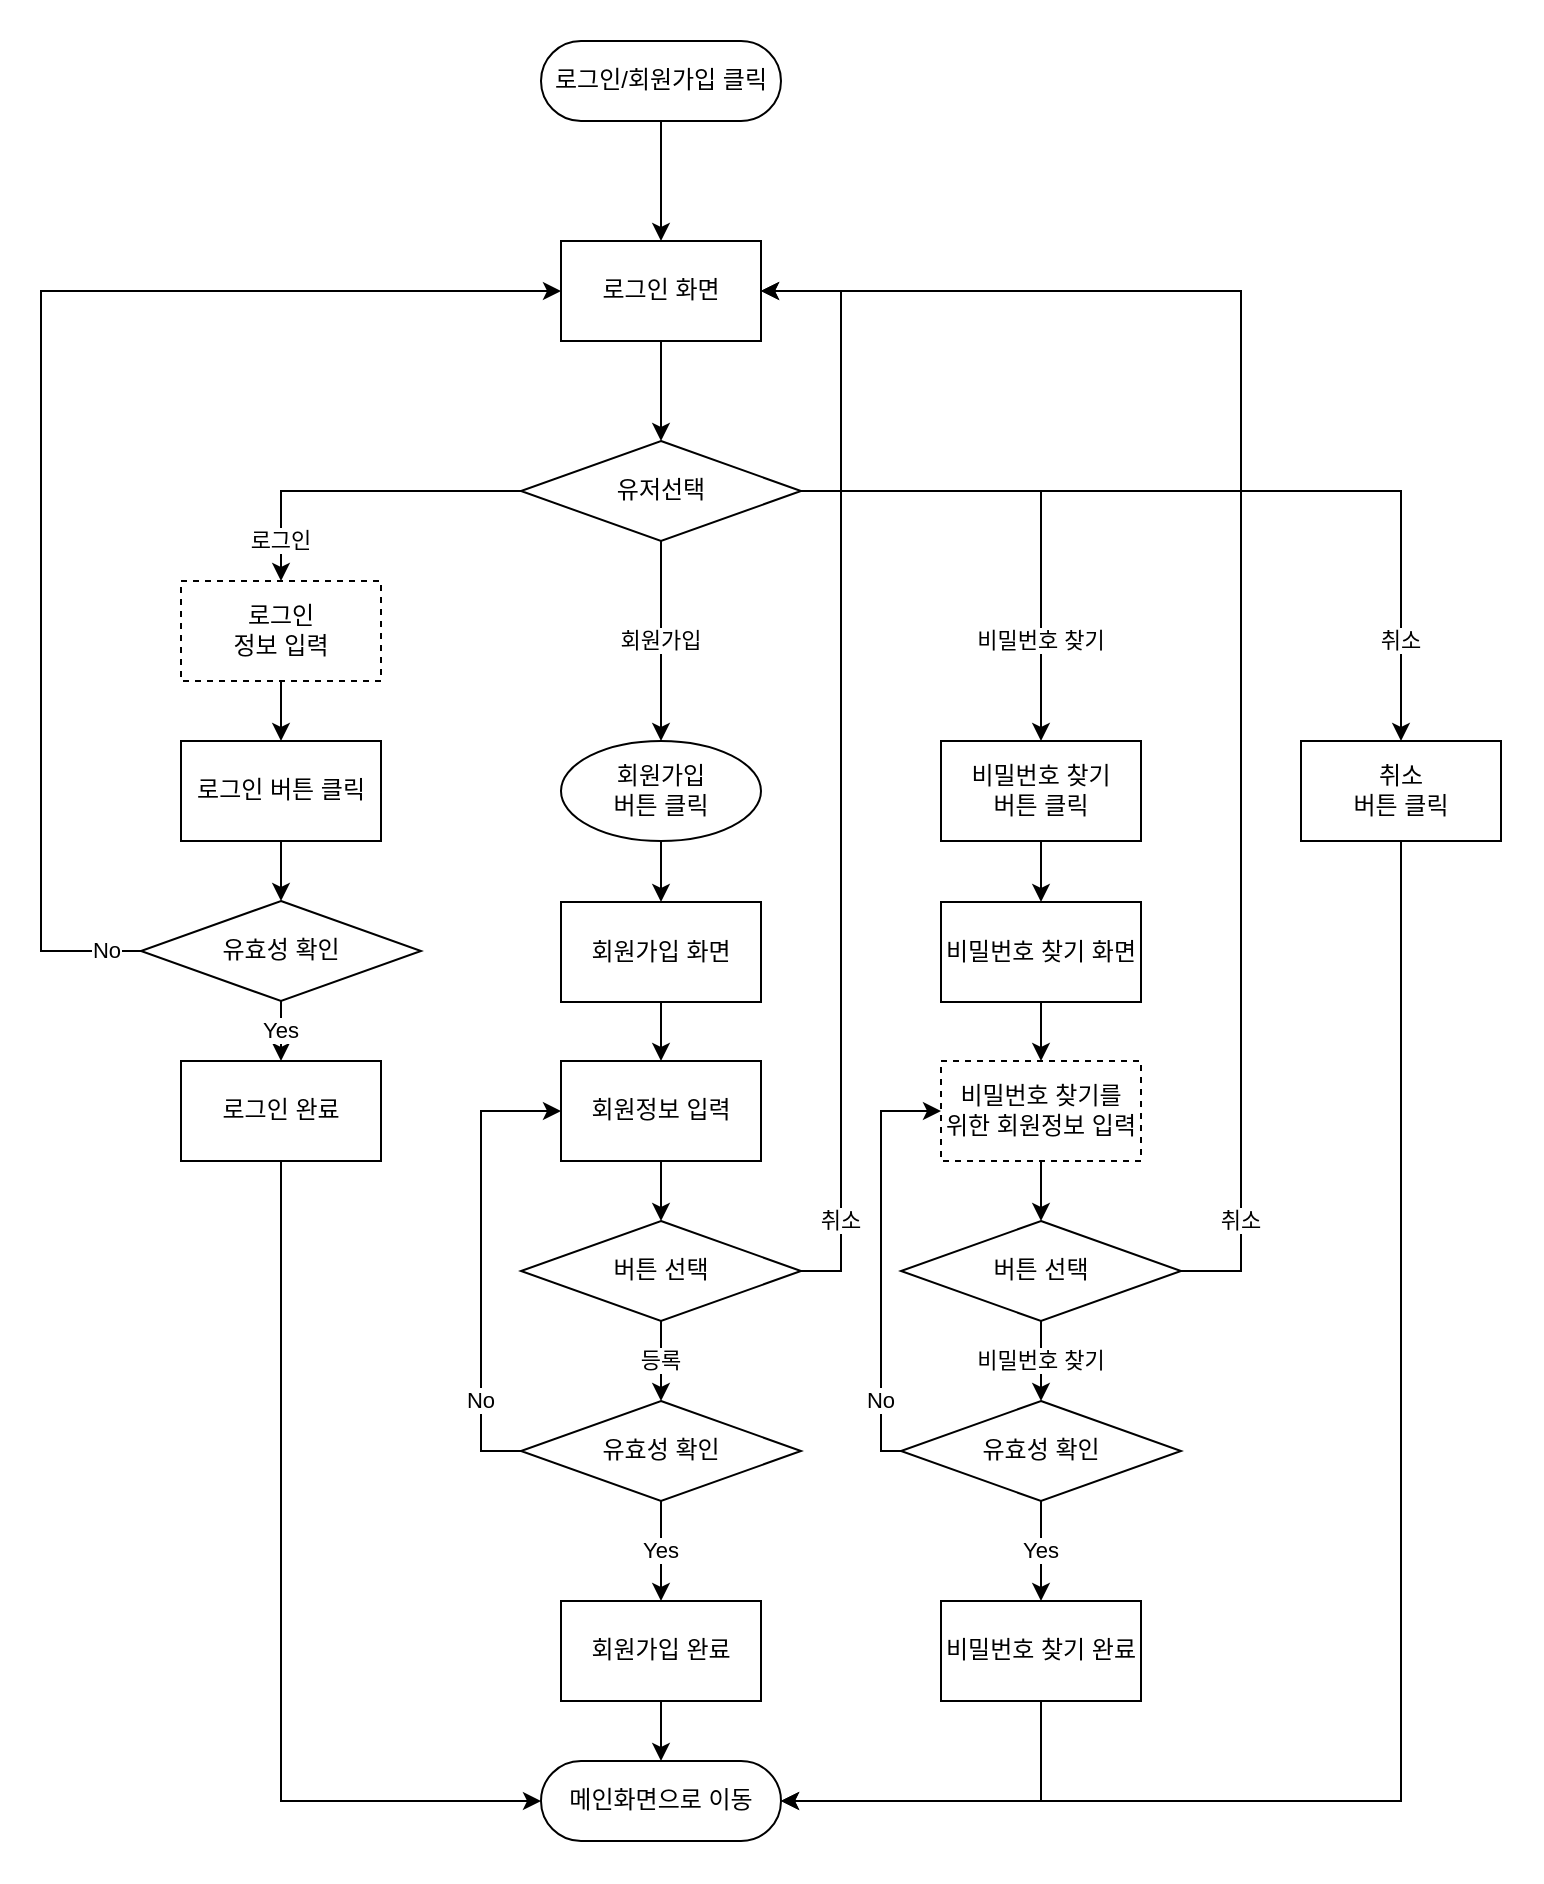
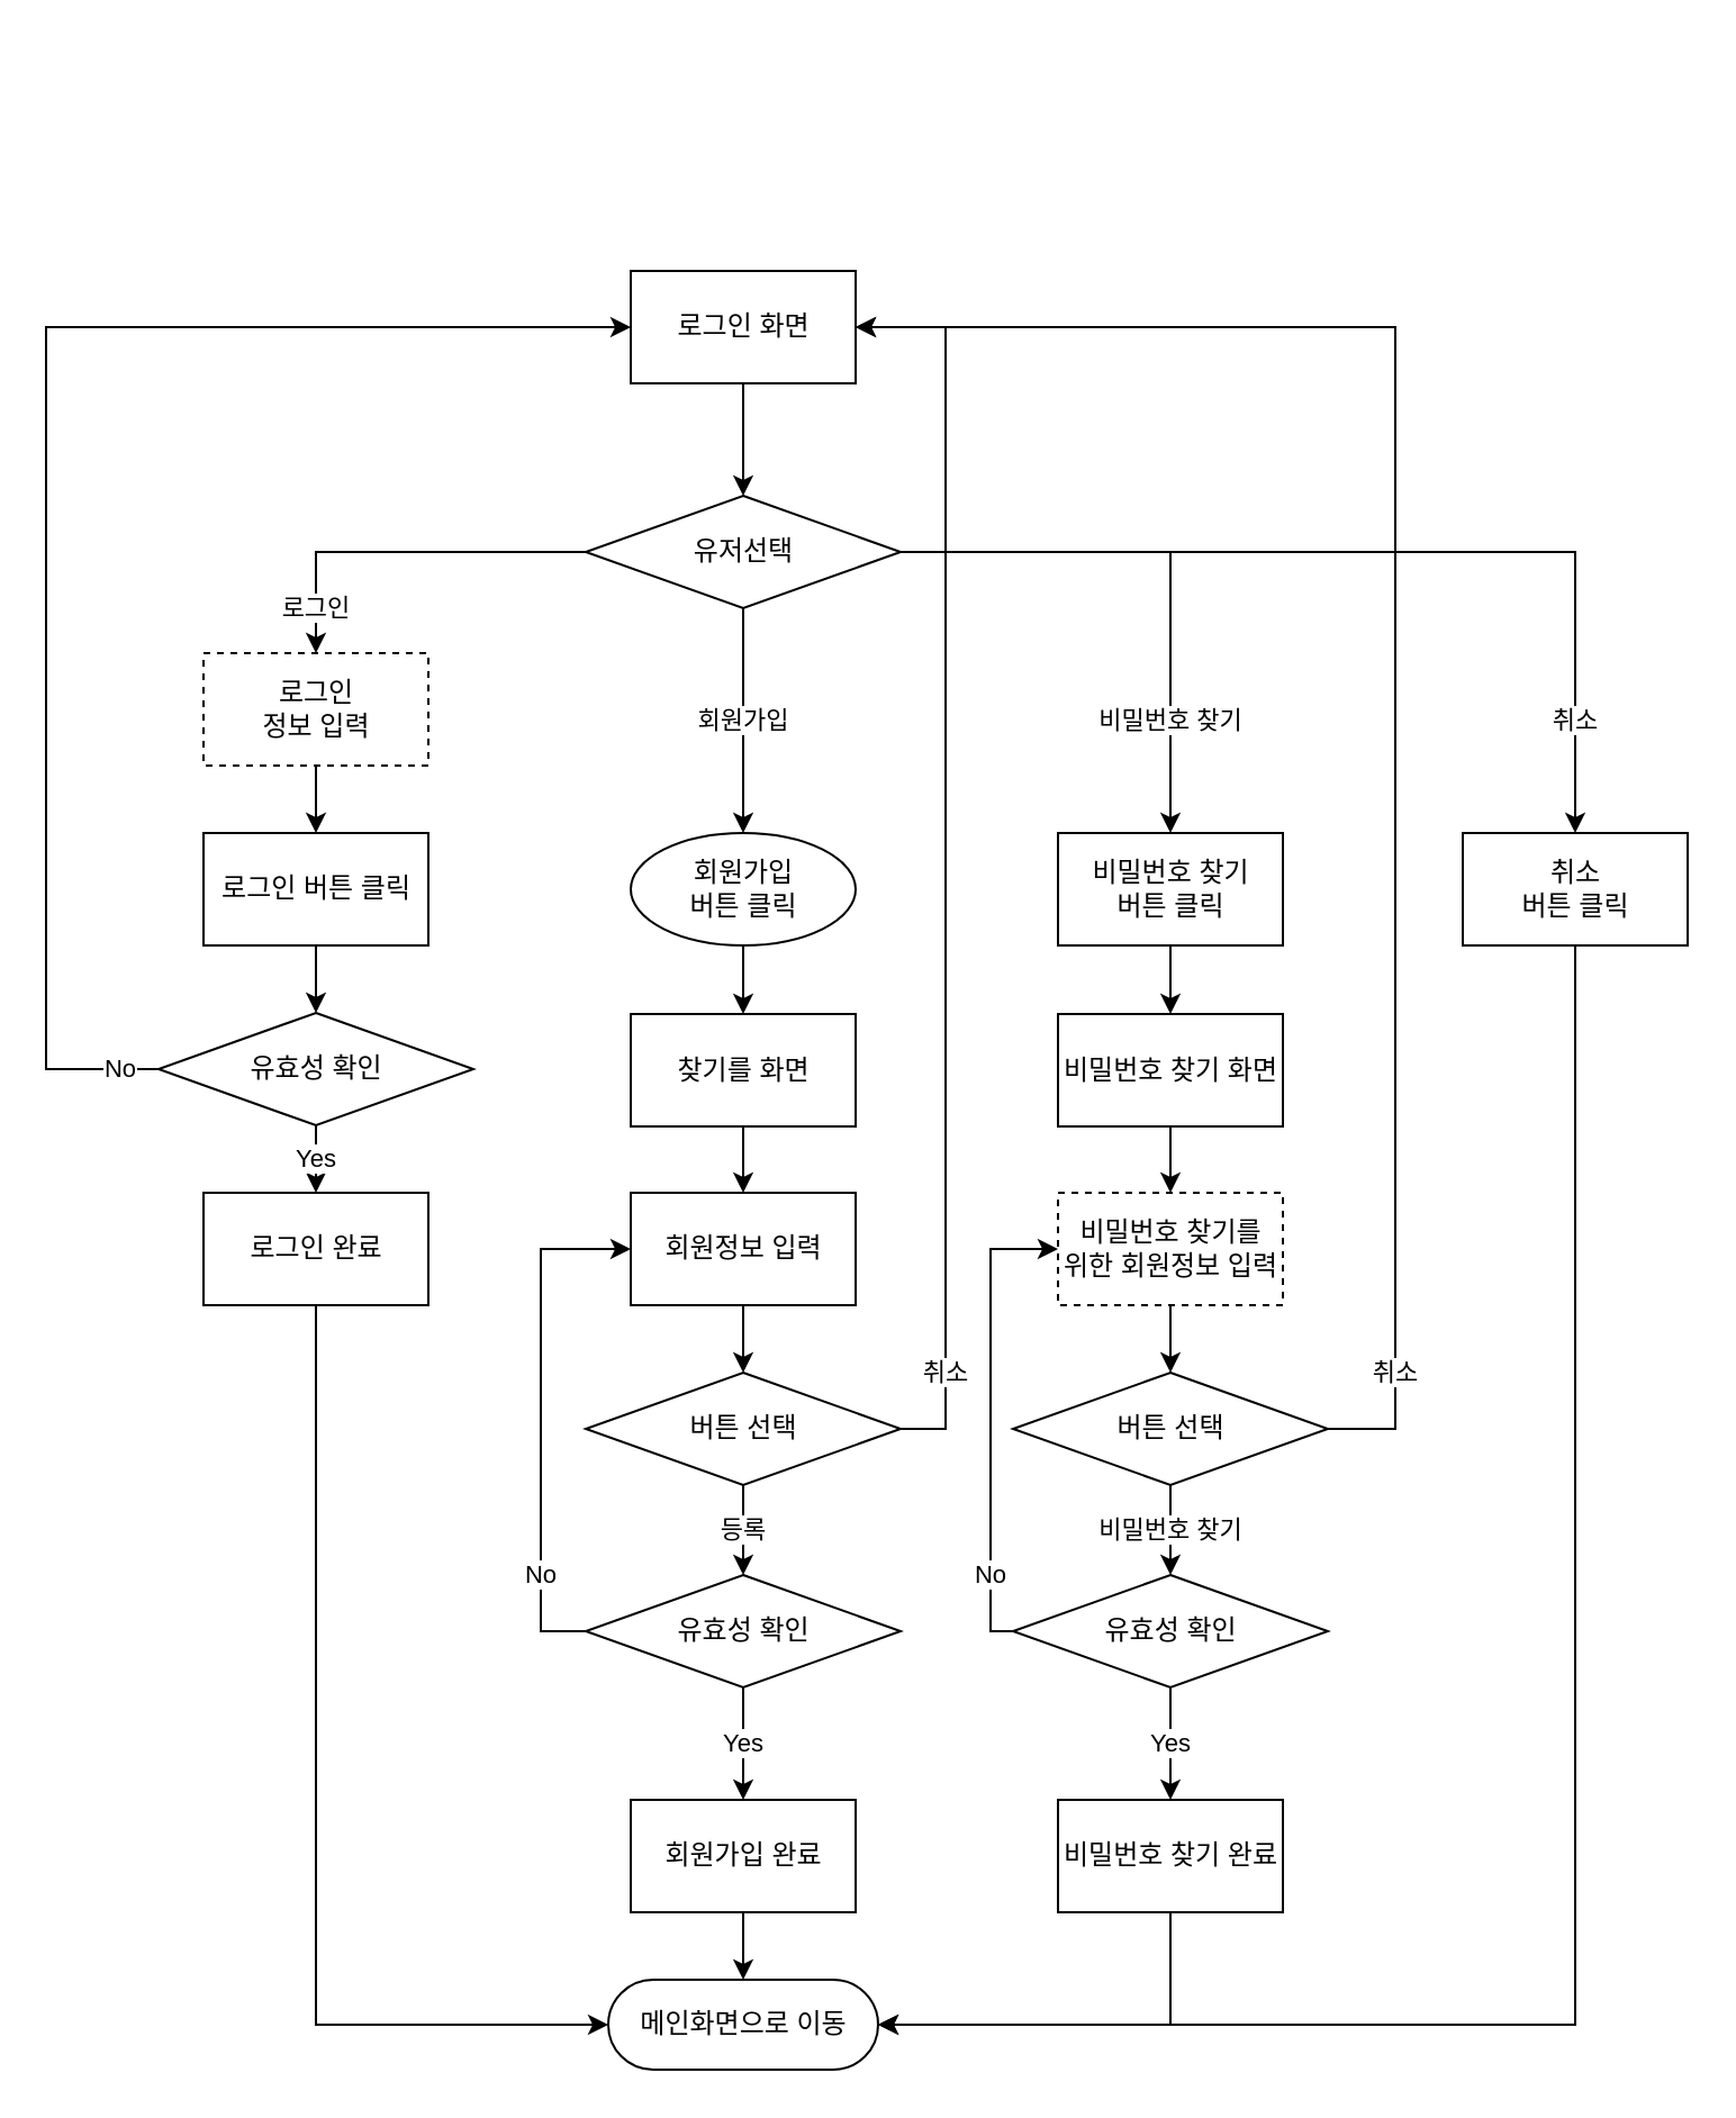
  <mxCell id="0" />
  <mxCell id="1" parent="0" />
- <mxCell id="2" style="edgeStyle=orthogonalEdgeStyle;orthogonalLoop=1;jettySize=auto;html=1;entryX=0.5;entryY=0;entryDx=0;entryDy=0;" edge="1" parent="1" source="3" target="5"><mxGeometry relative="1" as="geometry"><mxPoint x="330" y="120" as="targetPoint" /></mxGeometry></mxCell>
- <mxCell id="3" value="로그인/회원가입 클릭" style="html=1;dashed=0;whitespace=wrap;shape=mxgraph.dfd.start;" vertex="1" parent="1"><mxGeometry x="270" y="20" width="120" height="40" as="geometry" /></mxCell>
  <mxCell id="4" style="edgeStyle=orthogonalEdgeStyle;orthogonalLoop=1;jettySize=auto;html=1;entryX=0.5;entryY=0;entryDx=0;entryDy=0;" edge="1" parent="1" source="5" target="10"><mxGeometry relative="1" as="geometry"><mxPoint x="330" y="280" as="targetPoint" /></mxGeometry></mxCell>
  <mxCell id="5" value="로그인 화면" style="html=1;dashed=0;whitespace=wrap;" vertex="1" parent="1"><mxGeometry x="280" y="120" width="100" height="50" as="geometry" /></mxCell>
  <mxCell id="6" value="로그인" style="edgeStyle=orthogonalEdgeStyle;rounded=0;orthogonalLoop=1;jettySize=auto;html=1;entryX=0.5;entryY=0;entryDx=0;entryDy=0;" edge="1" parent="1" source="10" target="12"><mxGeometry x="0.758" relative="1" as="geometry"><mxPoint as="offset" /></mxGeometry></mxCell>
  <mxCell id="7" value="회원가입" style="edgeStyle=orthogonalEdgeStyle;rounded=0;orthogonalLoop=1;jettySize=auto;html=1;entryX=0.5;entryY=0;entryDx=0;entryDy=0;" edge="1" parent="1" source="10" target="14"><mxGeometry relative="1" as="geometry" /></mxCell>
  <mxCell id="8" value="비밀번호 찾기" style="edgeStyle=orthogonalEdgeStyle;rounded=0;orthogonalLoop=1;jettySize=auto;html=1;entryX=0.5;entryY=0;entryDx=0;entryDy=0;" edge="1" parent="1" source="10" target="16"><mxGeometry x="0.592" relative="1" as="geometry"><mxPoint as="offset" /></mxGeometry></mxCell>
  <mxCell id="9" value="취소" style="edgeStyle=orthogonalEdgeStyle;rounded=0;orthogonalLoop=1;jettySize=auto;html=1;entryX=0.5;entryY=0;entryDx=0;entryDy=0;" edge="1" parent="1" source="10" target="34"><mxGeometry x="0.765" relative="1" as="geometry"><mxPoint as="offset" /></mxGeometry></mxCell>
  <mxCell id="10" value="유저선택" style="shape=rhombus;html=1;dashed=0;whitespace=wrap;perimeter=rhombusPerimeter;" vertex="1" parent="1"><mxGeometry x="260" y="220" width="140" height="50" as="geometry" /></mxCell>
  <mxCell id="11" style="edgeStyle=orthogonalEdgeStyle;rounded=0;orthogonalLoop=1;jettySize=auto;html=1;entryX=0.5;entryY=0;entryDx=0;entryDy=0;" edge="1" parent="1" source="12" target="18"><mxGeometry relative="1" as="geometry" /></mxCell>
  <mxCell id="12" value="로그인&lt;br&gt;정보 입력" style="html=1;dashed=1;whitespace=wrap;" vertex="1" parent="1"><mxGeometry x="90" y="290" width="100" height="50" as="geometry" /></mxCell>
  <mxCell id="13" style="edgeStyle=orthogonalEdgeStyle;rounded=0;orthogonalLoop=1;jettySize=auto;html=1;" edge="1" parent="1" source="14" target="25"><mxGeometry relative="1" as="geometry" /></mxCell>
  <mxCell id="14" value="회원가입&lt;br&gt;버튼 클릭" style="ellipse;html=1;dashed=0;whitespace=wrap;" vertex="1" parent="1"><mxGeometry x="280" y="370" width="100" height="50" as="geometry" /></mxCell>
  <mxCell id="15" style="edgeStyle=orthogonalEdgeStyle;rounded=0;orthogonalLoop=1;jettySize=auto;html=1;entryX=0.5;entryY=0;entryDx=0;entryDy=0;" edge="1" parent="1" source="16" target="27"><mxGeometry relative="1" as="geometry" /></mxCell>
  <mxCell id="16" value="비밀번호 찾기&lt;br&gt;버튼 클릭" style="html=1;dashed=0;whitespace=wrap;" vertex="1" parent="1"><mxGeometry x="470" y="370" width="100" height="50" as="geometry" /></mxCell>
  <mxCell id="17" style="edgeStyle=orthogonalEdgeStyle;rounded=0;orthogonalLoop=1;jettySize=auto;html=1;entryX=0.5;entryY=0;entryDx=0;entryDy=0;" edge="1" parent="1" source="18" target="21"><mxGeometry relative="1" as="geometry" /></mxCell>
  <mxCell id="18" value="로그인 버튼 클릭" style="html=1;dashed=0;whitespace=wrap;" vertex="1" parent="1"><mxGeometry x="90" y="370" width="100" height="50" as="geometry" /></mxCell>
  <mxCell id="19" value="No" style="edgeStyle=orthogonalEdgeStyle;rounded=0;orthogonalLoop=1;jettySize=auto;html=1;entryX=0;entryY=0.5;entryDx=0;entryDy=0;" edge="1" parent="1" source="21" target="5"><mxGeometry x="-0.947" relative="1" as="geometry"><Array as="points"><mxPoint x="20" y="475" /><mxPoint x="20" y="145" /></Array><mxPoint as="offset" /></mxGeometry></mxCell>
  <mxCell id="20" value="Yes" style="edgeStyle=orthogonalEdgeStyle;rounded=0;orthogonalLoop=1;jettySize=auto;html=1;entryX=0.5;entryY=0;entryDx=0;entryDy=0;" edge="1" parent="1" source="21" target="23"><mxGeometry relative="1" as="geometry" /></mxCell>
  <mxCell id="21" value="유효성 확인" style="shape=rhombus;html=1;dashed=0;whitespace=wrap;perimeter=rhombusPerimeter;" vertex="1" parent="1"><mxGeometry x="70" y="450" width="140" height="50" as="geometry" /></mxCell>
  <mxCell id="22" style="edgeStyle=orthogonalEdgeStyle;rounded=0;orthogonalLoop=1;jettySize=auto;html=1;entryX=0;entryY=0.5;entryDx=0;entryDy=0;entryPerimeter=0;" edge="1" parent="1" source="23" target="44"><mxGeometry relative="1" as="geometry"><Array as="points"><mxPoint x="140" y="900" /></Array></mxGeometry></mxCell>
  <mxCell id="23" value="로그인 완료" style="html=1;dashed=0;whitespace=wrap;" vertex="1" parent="1"><mxGeometry x="90" y="530" width="100" height="50" as="geometry" /></mxCell>
  <mxCell id="24" style="edgeStyle=orthogonalEdgeStyle;rounded=0;orthogonalLoop=1;jettySize=auto;html=1;entryX=0.5;entryY=0;entryDx=0;entryDy=0;" edge="1" parent="1" source="25" target="29"><mxGeometry relative="1" as="geometry" /></mxCell>
- <mxCell id="25" value="회원가입 화면" style="html=1;dashed=0;whitespace=wrap;" vertex="1" parent="1"><mxGeometry x="280" y="450.5" width="100" height="50" as="geometry" /></mxCell>
+ <mxCell id="25" value="찾기를 화면" style="html=1;dashed=0;whitespace=wrap;" vertex="1" parent="1"><mxGeometry x="280" y="450.5" width="100" height="50" as="geometry" /></mxCell>
  <mxCell id="26" style="edgeStyle=orthogonalEdgeStyle;rounded=0;orthogonalLoop=1;jettySize=auto;html=1;entryX=0.5;entryY=0;entryDx=0;entryDy=0;" edge="1" parent="1" source="27" target="36"><mxGeometry relative="1" as="geometry" /></mxCell>
  <mxCell id="27" value="비밀번호 찾기 화면" style="html=1;dashed=0;whitespace=wrap;" vertex="1" parent="1"><mxGeometry x="470" y="450.5" width="100" height="50" as="geometry" /></mxCell>
  <mxCell id="28" style="edgeStyle=orthogonalEdgeStyle;rounded=0;orthogonalLoop=1;jettySize=auto;html=1;entryX=0.5;entryY=0;entryDx=0;entryDy=0;" edge="1" parent="1" source="29" target="32"><mxGeometry relative="1" as="geometry" /></mxCell>
  <mxCell id="29" value="회원정보 입력" style="html=1;dashed=0;whitespace=wrap;" vertex="1" parent="1"><mxGeometry x="280" y="530" width="100" height="50" as="geometry" /></mxCell>
  <mxCell id="30" value="등록" style="edgeStyle=orthogonalEdgeStyle;rounded=0;orthogonalLoop=1;jettySize=auto;html=1;entryX=0.5;entryY=0;entryDx=0;entryDy=0;" edge="1" parent="1" source="32" target="47"><mxGeometry relative="1" as="geometry" /></mxCell>
  <mxCell id="31" value="취소" style="edgeStyle=orthogonalEdgeStyle;rounded=0;orthogonalLoop=1;jettySize=auto;html=1;entryX=1;entryY=0.5;entryDx=0;entryDy=0;" edge="1" parent="1" source="32" target="5"><mxGeometry x="-0.836" relative="1" as="geometry"><Array as="points"><mxPoint x="420" y="635" /><mxPoint x="420" y="145" /></Array><mxPoint as="offset" /></mxGeometry></mxCell>
  <mxCell id="32" value="버튼 선택" style="shape=rhombus;html=1;dashed=0;whitespace=wrap;perimeter=rhombusPerimeter;" vertex="1" parent="1"><mxGeometry x="260" y="610" width="140" height="50" as="geometry" /></mxCell>
  <mxCell id="33" style="edgeStyle=orthogonalEdgeStyle;rounded=0;orthogonalLoop=1;jettySize=auto;html=1;entryX=1;entryY=0.5;entryDx=0;entryDy=0;entryPerimeter=0;" edge="1" parent="1" source="34" target="44"><mxGeometry relative="1" as="geometry"><Array as="points"><mxPoint x="700" y="900" /></Array></mxGeometry></mxCell>
  <mxCell id="34" value="취소&lt;br&gt;버튼 클릭" style="html=1;dashed=0;whitespace=wrap;" vertex="1" parent="1"><mxGeometry x="650" y="370" width="100" height="50" as="geometry" /></mxCell>
  <mxCell id="35" style="edgeStyle=orthogonalEdgeStyle;rounded=0;orthogonalLoop=1;jettySize=auto;html=1;" edge="1" parent="1" source="36" target="41"><mxGeometry relative="1" as="geometry" /></mxCell>
  <mxCell id="36" value="비밀번호 찾기를&lt;br&gt;위한 회원정보 입력" style="html=1;dashed=1;whitespace=wrap;" vertex="1" parent="1"><mxGeometry x="470" y="530" width="100" height="50" as="geometry" /></mxCell>
  <mxCell id="37" style="edgeStyle=orthogonalEdgeStyle;rounded=0;orthogonalLoop=1;jettySize=auto;html=1;entryX=0.5;entryY=0.5;entryDx=0;entryDy=-20;entryPerimeter=0;" edge="1" parent="1" source="38" target="44"><mxGeometry relative="1" as="geometry" /></mxCell>
  <mxCell id="38" value="회원가입 완료" style="html=1;dashed=0;whitespace=wrap;" vertex="1" parent="1"><mxGeometry x="280" y="800" width="100" height="50" as="geometry" /></mxCell>
  <mxCell id="39" value="비밀번호 찾기" style="edgeStyle=orthogonalEdgeStyle;rounded=0;orthogonalLoop=1;jettySize=auto;html=1;entryX=0.5;entryY=0;entryDx=0;entryDy=0;" edge="1" parent="1" source="41" target="50"><mxGeometry relative="1" as="geometry"><mxPoint x="520" y="690" as="targetPoint" /></mxGeometry></mxCell>
  <mxCell id="40" value="취소" style="edgeStyle=orthogonalEdgeStyle;rounded=0;orthogonalLoop=1;jettySize=auto;html=1;entryX=1;entryY=0.5;entryDx=0;entryDy=0;" edge="1" parent="1" source="41" target="5"><mxGeometry x="-0.855" relative="1" as="geometry"><mxPoint x="620" y="150" as="targetPoint" /><Array as="points"><mxPoint x="620" y="635" /><mxPoint x="620" y="145" /></Array><mxPoint as="offset" /></mxGeometry></mxCell>
  <mxCell id="41" value="버튼 선택" style="shape=rhombus;html=1;dashed=0;whitespace=wrap;perimeter=rhombusPerimeter;" vertex="1" parent="1"><mxGeometry x="450" y="610" width="140" height="50" as="geometry" /></mxCell>
  <mxCell id="42" style="edgeStyle=orthogonalEdgeStyle;rounded=0;orthogonalLoop=1;jettySize=auto;html=1;entryX=1;entryY=0.5;entryDx=0;entryDy=0;entryPerimeter=0;" edge="1" parent="1" source="43" target="44"><mxGeometry relative="1" as="geometry"><Array as="points"><mxPoint x="520" y="900" /></Array></mxGeometry></mxCell>
  <mxCell id="43" value="비밀번호 찾기 완료" style="html=1;dashed=0;whitespace=wrap;" vertex="1" parent="1"><mxGeometry x="470" y="800" width="100" height="50" as="geometry" /></mxCell>
  <mxCell id="44" value="메인화면으로 이동" style="html=1;dashed=0;whitespace=wrap;shape=mxgraph.dfd.start;" vertex="1" parent="1"><mxGeometry x="270" y="880" width="120" height="40" as="geometry" /></mxCell>
  <mxCell id="45" value="Yes" style="edgeStyle=orthogonalEdgeStyle;rounded=0;orthogonalLoop=1;jettySize=auto;html=1;entryX=0.5;entryY=0;entryDx=0;entryDy=0;" edge="1" parent="1" source="47" target="38"><mxGeometry relative="1" as="geometry" /></mxCell>
  <mxCell id="46" value="No" style="edgeStyle=orthogonalEdgeStyle;rounded=0;orthogonalLoop=1;jettySize=auto;html=1;entryX=0;entryY=0.5;entryDx=0;entryDy=0;" edge="1" parent="1" source="47" target="29"><mxGeometry x="-0.609" relative="1" as="geometry"><Array as="points"><mxPoint x="240" y="725" /><mxPoint x="240" y="555" /></Array><mxPoint as="offset" /></mxGeometry></mxCell>
  <mxCell id="47" value="유효성 확인" style="shape=rhombus;html=1;dashed=0;whitespace=wrap;perimeter=rhombusPerimeter;" vertex="1" parent="1"><mxGeometry x="260" y="700" width="140" height="50" as="geometry" /></mxCell>
  <mxCell id="48" value="Yes" style="edgeStyle=orthogonalEdgeStyle;rounded=0;orthogonalLoop=1;jettySize=auto;html=1;entryX=0.5;entryY=0;entryDx=0;entryDy=0;" edge="1" parent="1" source="50" target="43"><mxGeometry relative="1" as="geometry" /></mxCell>
  <mxCell id="49" value="No" style="edgeStyle=orthogonalEdgeStyle;rounded=0;orthogonalLoop=1;jettySize=auto;html=1;entryX=0;entryY=0.5;entryDx=0;entryDy=0;" edge="1" parent="1" source="50" target="36"><mxGeometry x="-0.667" relative="1" as="geometry"><Array as="points"><mxPoint x="440" y="725" /><mxPoint x="440" y="555" /></Array><mxPoint as="offset" /></mxGeometry></mxCell>
  <mxCell id="50" value="유효성 확인" style="shape=rhombus;html=1;dashed=0;whitespace=wrap;perimeter=rhombusPerimeter;" vertex="1" parent="1"><mxGeometry x="450" y="700" width="140" height="50" as="geometry" /></mxCell>
